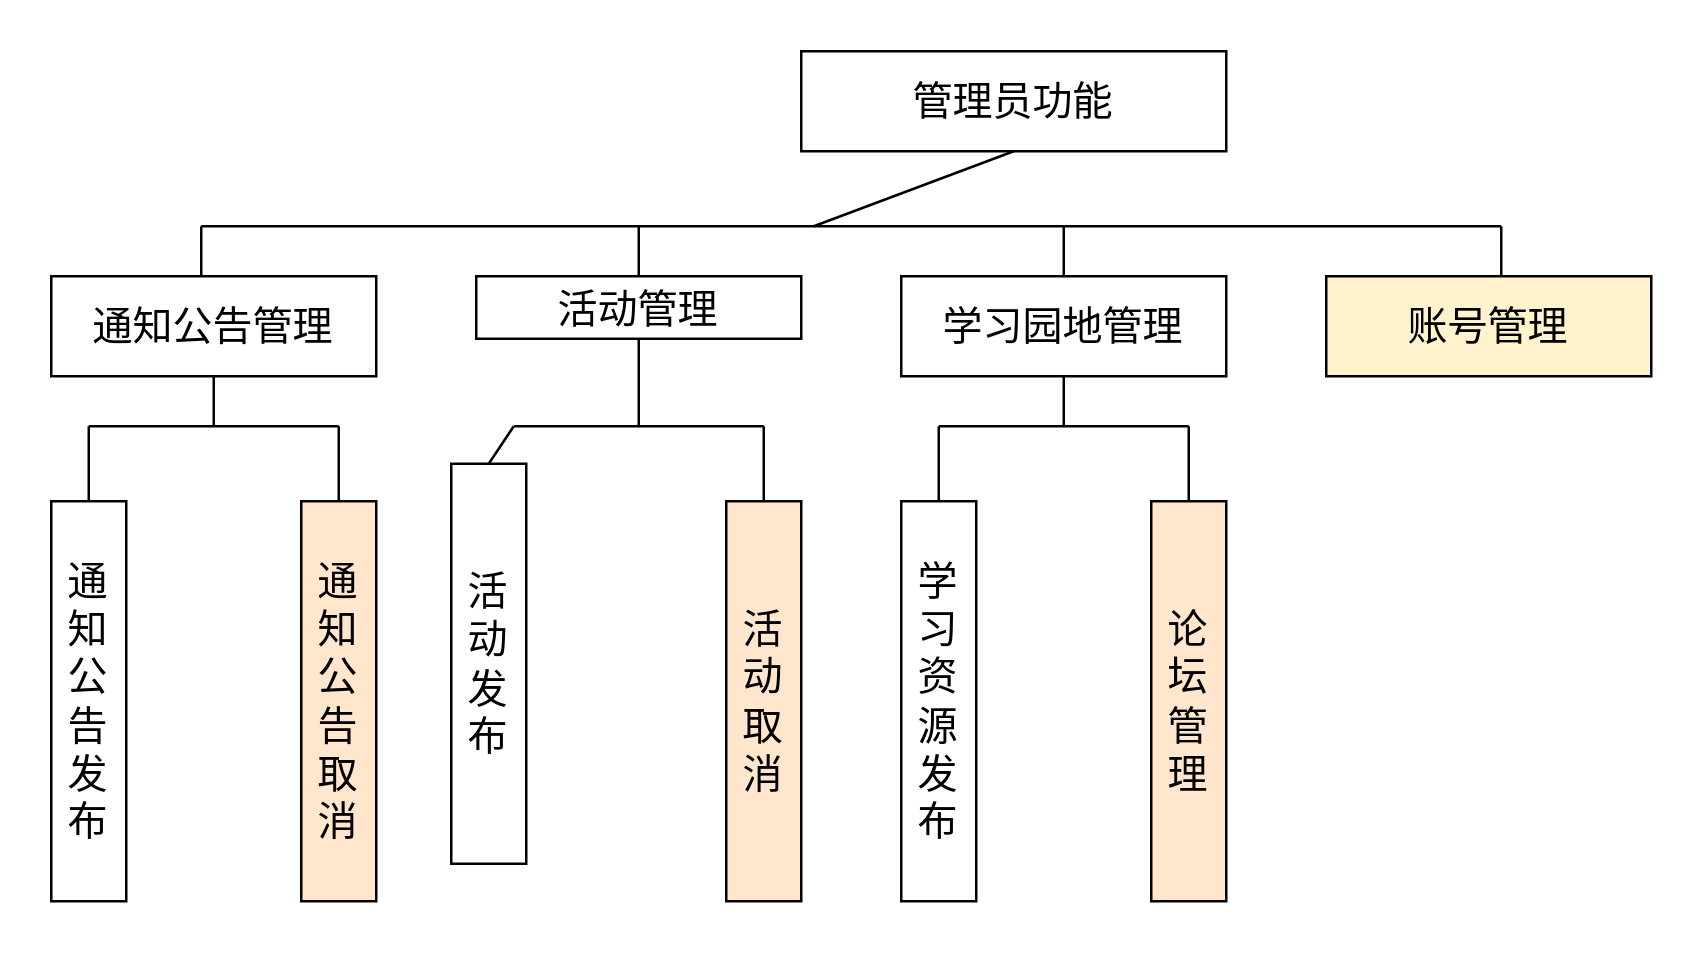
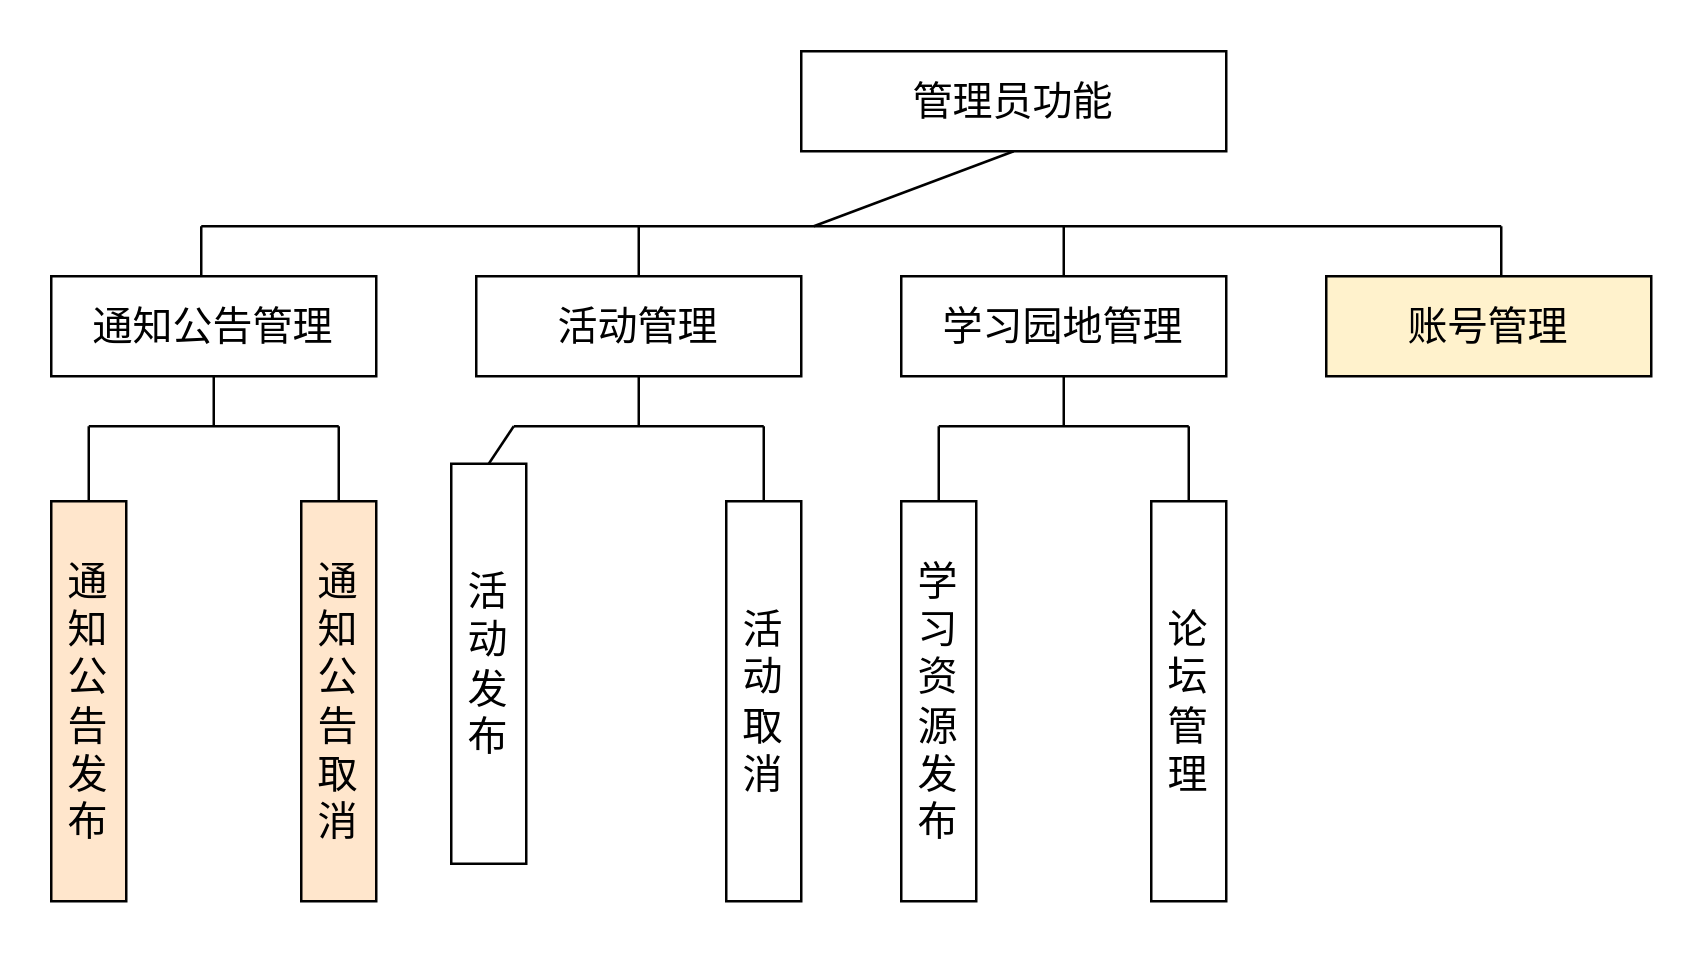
  <mxCell id="0" />
  <mxCell id="1" parent="0" />
  <mxCell id="2" value="&lt;font style=&quot;font-size: 16px;&quot;&gt;管理员功能&lt;br&gt;&lt;/font&gt;" style="rounded=0;whiteSpace=wrap;html=1;" vertex="1" parent="1"><mxGeometry x="320" y="20" width="170" height="40" as="geometry" /></mxCell>
- <mxCell id="3" value="&lt;font style=&quot;font-size: 16px;&quot;&gt;通知公告发布&lt;/font&gt;" style="rounded=0;whiteSpace=wrap;html=1;" vertex="1" parent="1"><mxGeometry y="200" width="30" height="160" as="geometry" x="20" /></mxCell>
+ <mxCell id="3" value="&lt;font style=&quot;font-size: 16px;&quot;&gt;通知公告发布&lt;/font&gt;" style="rounded=0;whiteSpace=wrap;html=1;fillColor=#ffe6cc;" vertex="1" parent="1"><mxGeometry y="200" width="30" height="160" as="geometry" x="20" /></mxCell>
  <mxCell id="4" value="&lt;font style=&quot;font-size: 16px;&quot;&gt;活动发布&lt;/font&gt;" style="rounded=0;whiteSpace=wrap;html=1;" vertex="1" parent="1"><mxGeometry x="180" y="185" width="30" height="160" as="geometry" /></mxCell>
  <mxCell id="5" value="&lt;font style=&quot;font-size: 16px;&quot;&gt;学习资源发布&lt;/font&gt;" style="rounded=0;whiteSpace=wrap;html=1;" vertex="1" parent="1"><mxGeometry x="360" y="200" width="30" height="160" as="geometry" /></mxCell>
  <mxCell id="6" value="&lt;font style=&quot;font-size: 16px;&quot;&gt;通知公告管理&lt;/font&gt;" style="rounded=0;whiteSpace=wrap;html=1;" vertex="1" parent="1"><mxGeometry y="110" width="130" height="40" as="geometry" x="20" /></mxCell>
- <mxCell id="7" value="&lt;font style=&quot;font-size: 16px;&quot;&gt;活动管理&lt;br&gt;&lt;/font&gt;" style="rounded=0;whiteSpace=wrap;html=1;" vertex="1" parent="1"><mxGeometry x="190" y="110" width="130" height="25" as="geometry" /></mxCell>
+ <mxCell id="7" value="&lt;font style=&quot;font-size: 16px;&quot;&gt;活动管理&lt;br&gt;&lt;/font&gt;" style="rounded=0;whiteSpace=wrap;html=1;" vertex="1" parent="1"><mxGeometry x="190" y="110" width="130" height="40" as="geometry" /></mxCell>
  <mxCell id="8" value="&lt;font style=&quot;font-size: 16px;&quot;&gt;学习园地管理&lt;/font&gt;" style="rounded=0;whiteSpace=wrap;html=1;" vertex="1" parent="1"><mxGeometry x="360" y="110" width="130" height="40" as="geometry" /></mxCell>
  <mxCell id="9" value="&lt;font style=&quot;font-size: 16px;&quot;&gt;账号管理&lt;/font&gt;" style="rounded=0;whiteSpace=wrap;html=1;fillColor=#fff2cc;" vertex="1" parent="1"><mxGeometry x="530" y="110" width="130" height="40" as="geometry" /></mxCell>
- <mxCell id="10" value="&lt;font style=&quot;font-size: 16px;&quot;&gt;活动取消&lt;/font&gt;" style="rounded=0;whiteSpace=wrap;html=1;fillColor=#ffe6cc;" vertex="1" parent="1"><mxGeometry x="290" y="200" width="30" height="160" as="geometry" /></mxCell>
+ <mxCell id="10" value="&lt;font style=&quot;font-size: 16px;&quot;&gt;活动取消&lt;/font&gt;" style="rounded=0;whiteSpace=wrap;html=1;" vertex="1" parent="1"><mxGeometry x="290" y="200" width="30" height="160" as="geometry" /></mxCell>
  <mxCell id="11" value="" style="endArrow=none;html=1;rounded=0;entryX=0.5;entryY=1;entryDx=0;entryDy=0;" edge="1" parent="1" target="2"><mxGeometry width="50" height="50" relative="1" as="geometry"><mxPoint x="325" y="90" as="sourcePoint" /><mxPoint x="320" y="80" as="targetPoint" /></mxGeometry></mxCell>
  <mxCell id="12" value="" style="endArrow=none;html=1;rounded=0;" edge="1" parent="1"><mxGeometry width="50" height="50" relative="1" as="geometry"><mxPoint x="80" y="90" as="sourcePoint" /><mxPoint x="600" y="90" as="targetPoint" /></mxGeometry></mxCell>
  <mxCell id="13" value="" style="endArrow=none;html=1;rounded=0;" edge="1" parent="1"><mxGeometry width="50" height="50" relative="1" as="geometry"><mxPoint x="80" y="110" as="sourcePoint" /><mxPoint x="80" y="90" as="targetPoint" /></mxGeometry></mxCell>
  <mxCell id="14" value="" style="endArrow=none;html=1;rounded=0;" edge="1" parent="1"><mxGeometry width="50" height="50" relative="1" as="geometry"><mxPoint x="600" y="110" as="sourcePoint" /><mxPoint x="600" y="90" as="targetPoint" /></mxGeometry></mxCell>
  <mxCell id="15" value="" style="endArrow=none;html=1;rounded=0;exitX=0.5;exitY=0;exitDx=0;exitDy=0;" edge="1" parent="1" source="7"><mxGeometry width="50" height="50" relative="1" as="geometry"><mxPoint x="180" y="120" as="sourcePoint" /><mxPoint x="255" y="90" as="targetPoint" /></mxGeometry></mxCell>
  <mxCell id="16" value="" style="endArrow=none;html=1;rounded=0;exitX=0.5;exitY=0;exitDx=0;exitDy=0;" edge="1" parent="1" source="8"><mxGeometry width="50" height="50" relative="1" as="geometry"><mxPoint x="440" y="80" as="sourcePoint" /><mxPoint x="425" y="90" as="targetPoint" /></mxGeometry></mxCell>
  <mxCell id="17" value="" style="endArrow=none;html=1;rounded=0;entryX=0.5;entryY=1;entryDx=0;entryDy=0;" edge="1" parent="1" target="7"><mxGeometry width="50" height="50" relative="1" as="geometry"><mxPoint x="255" y="170" as="sourcePoint" /><mxPoint x="270" y="140" as="targetPoint" /></mxGeometry></mxCell>
  <mxCell id="18" value="" style="endArrow=none;html=1;rounded=0;exitX=0.5;exitY=0;exitDx=0;exitDy=0;" edge="1" parent="1" source="4"><mxGeometry width="50" height="50" relative="1" as="geometry"><mxPoint x="240" y="230" as="sourcePoint" /><mxPoint x="205" y="170" as="targetPoint" /></mxGeometry></mxCell>
  <mxCell id="19" value="" style="endArrow=none;html=1;rounded=0;exitX=0.5;exitY=0;exitDx=0;exitDy=0;" edge="1" parent="1"><mxGeometry width="50" height="50" relative="1" as="geometry"><mxPoint x="305" y="200" as="sourcePoint" /><mxPoint x="305" y="170" as="targetPoint" /></mxGeometry></mxCell>
  <mxCell id="20" value="" style="endArrow=none;html=1;rounded=0;" edge="1" parent="1"><mxGeometry width="50" height="50" relative="1" as="geometry"><mxPoint x="205" y="170" as="sourcePoint" /><mxPoint x="305" y="170" as="targetPoint" /></mxGeometry></mxCell>
  <mxCell id="21" value="" style="endArrow=none;html=1;rounded=0;entryX=0.5;entryY=1;entryDx=0;entryDy=0;" edge="1" parent="1"><mxGeometry width="50" height="50" relative="1" as="geometry"><mxPoint x="85" y="170" as="sourcePoint" /><mxPoint x="85" y="150" as="targetPoint" /></mxGeometry></mxCell>
  <mxCell id="22" value="" style="endArrow=none;html=1;rounded=0;exitX=0.5;exitY=0;exitDx=0;exitDy=0;" edge="1" parent="1"><mxGeometry width="50" height="50" relative="1" as="geometry"><mxPoint x="35" y="200" as="sourcePoint" /><mxPoint x="35" y="170" as="targetPoint" /></mxGeometry></mxCell>
  <mxCell id="23" value="" style="endArrow=none;html=1;rounded=0;exitX=0.5;exitY=0;exitDx=0;exitDy=0;" edge="1" parent="1"><mxGeometry width="50" height="50" relative="1" as="geometry"><mxPoint x="135" y="200" as="sourcePoint" /><mxPoint x="135" y="170" as="targetPoint" /></mxGeometry></mxCell>
  <mxCell id="24" value="" style="endArrow=none;html=1;rounded=0;" edge="1" parent="1"><mxGeometry width="50" height="50" relative="1" as="geometry"><mxPoint x="35" y="170" as="sourcePoint" /><mxPoint x="135" y="170" as="targetPoint" /></mxGeometry></mxCell>
  <mxCell id="25" value="&lt;font style=&quot;font-size: 16px;&quot;&gt;通知公告取消&lt;/font&gt;" style="rounded=0;whiteSpace=wrap;html=1;fillColor=#ffe6cc;" vertex="1" parent="1"><mxGeometry x="120" y="200" width="30" height="160" as="geometry" /></mxCell>
- <mxCell id="26" value="&lt;font style=&quot;font-size: 16px;&quot;&gt;论坛管理&lt;/font&gt;" style="rounded=0;whiteSpace=wrap;html=1;fillColor=#ffe6cc;" vertex="1" parent="1"><mxGeometry x="460" y="200" width="30" height="160" as="geometry" /></mxCell>
+ <mxCell id="26" value="&lt;font style=&quot;font-size: 16px;&quot;&gt;论坛管理&lt;/font&gt;" style="rounded=0;whiteSpace=wrap;html=1;" vertex="1" parent="1"><mxGeometry x="460" y="200" width="30" height="160" as="geometry" /></mxCell>
  <mxCell id="27" value="" style="endArrow=none;html=1;rounded=0;entryX=0.5;entryY=1;entryDx=0;entryDy=0;" edge="1" parent="1"><mxGeometry width="50" height="50" relative="1" as="geometry"><mxPoint x="425" y="170" as="sourcePoint" /><mxPoint x="425" y="150" as="targetPoint" /></mxGeometry></mxCell>
  <mxCell id="28" value="" style="endArrow=none;html=1;rounded=0;exitX=0.5;exitY=0;exitDx=0;exitDy=0;" edge="1" parent="1"><mxGeometry width="50" height="50" relative="1" as="geometry"><mxPoint x="375" y="200" as="sourcePoint" /><mxPoint x="375" y="170" as="targetPoint" /></mxGeometry></mxCell>
  <mxCell id="29" value="" style="endArrow=none;html=1;rounded=0;exitX=0.5;exitY=0;exitDx=0;exitDy=0;" edge="1" parent="1"><mxGeometry width="50" height="50" relative="1" as="geometry"><mxPoint x="475" y="200" as="sourcePoint" /><mxPoint x="475" y="170" as="targetPoint" /></mxGeometry></mxCell>
  <mxCell id="30" value="" style="endArrow=none;html=1;rounded=0;" edge="1" parent="1"><mxGeometry width="50" height="50" relative="1" as="geometry"><mxPoint x="375" y="170" as="sourcePoint" /><mxPoint x="475" y="170" as="targetPoint" /></mxGeometry></mxCell>
